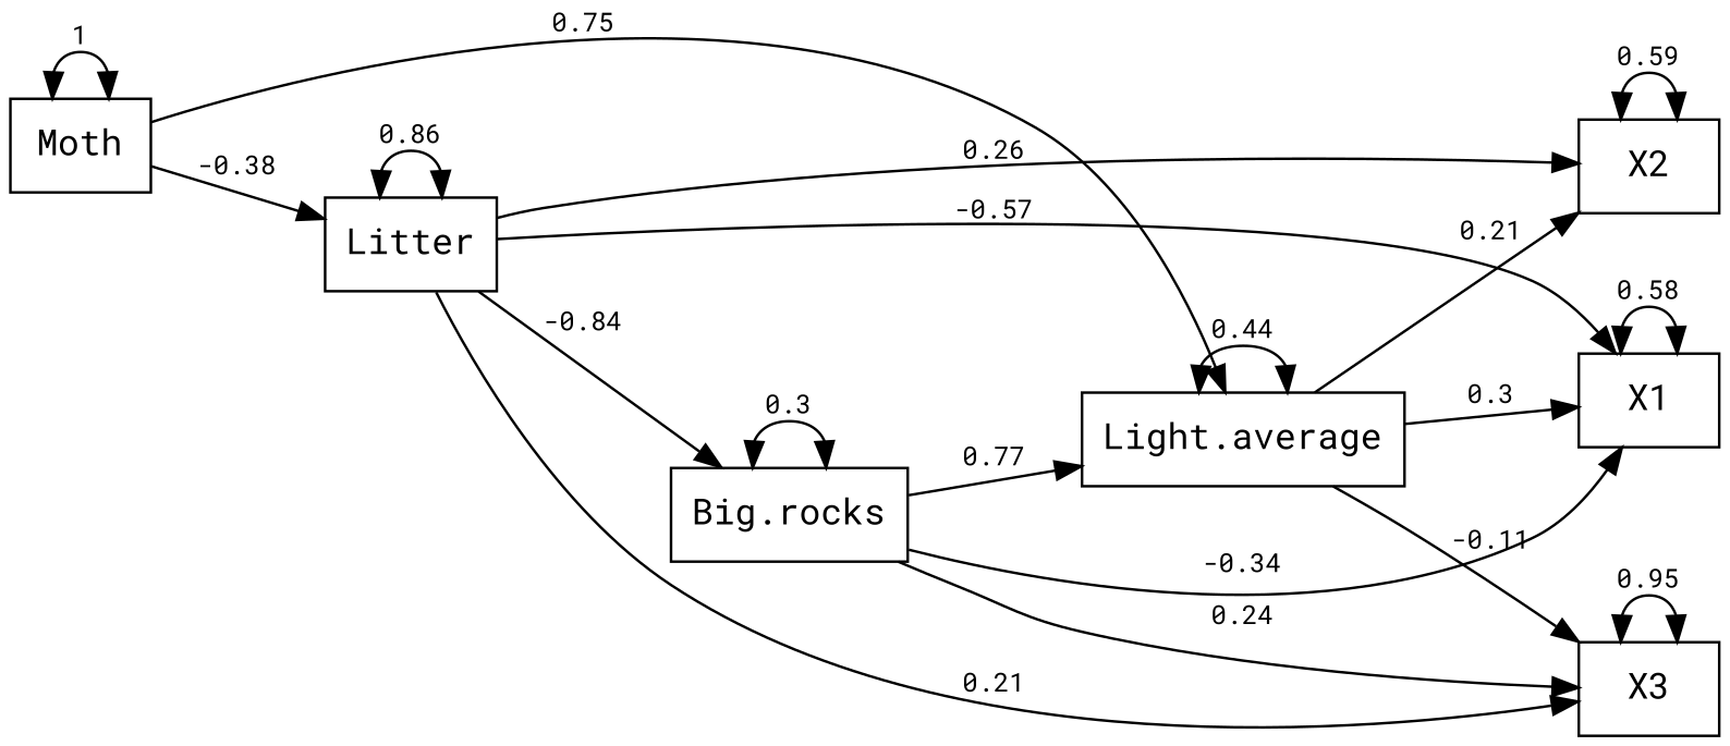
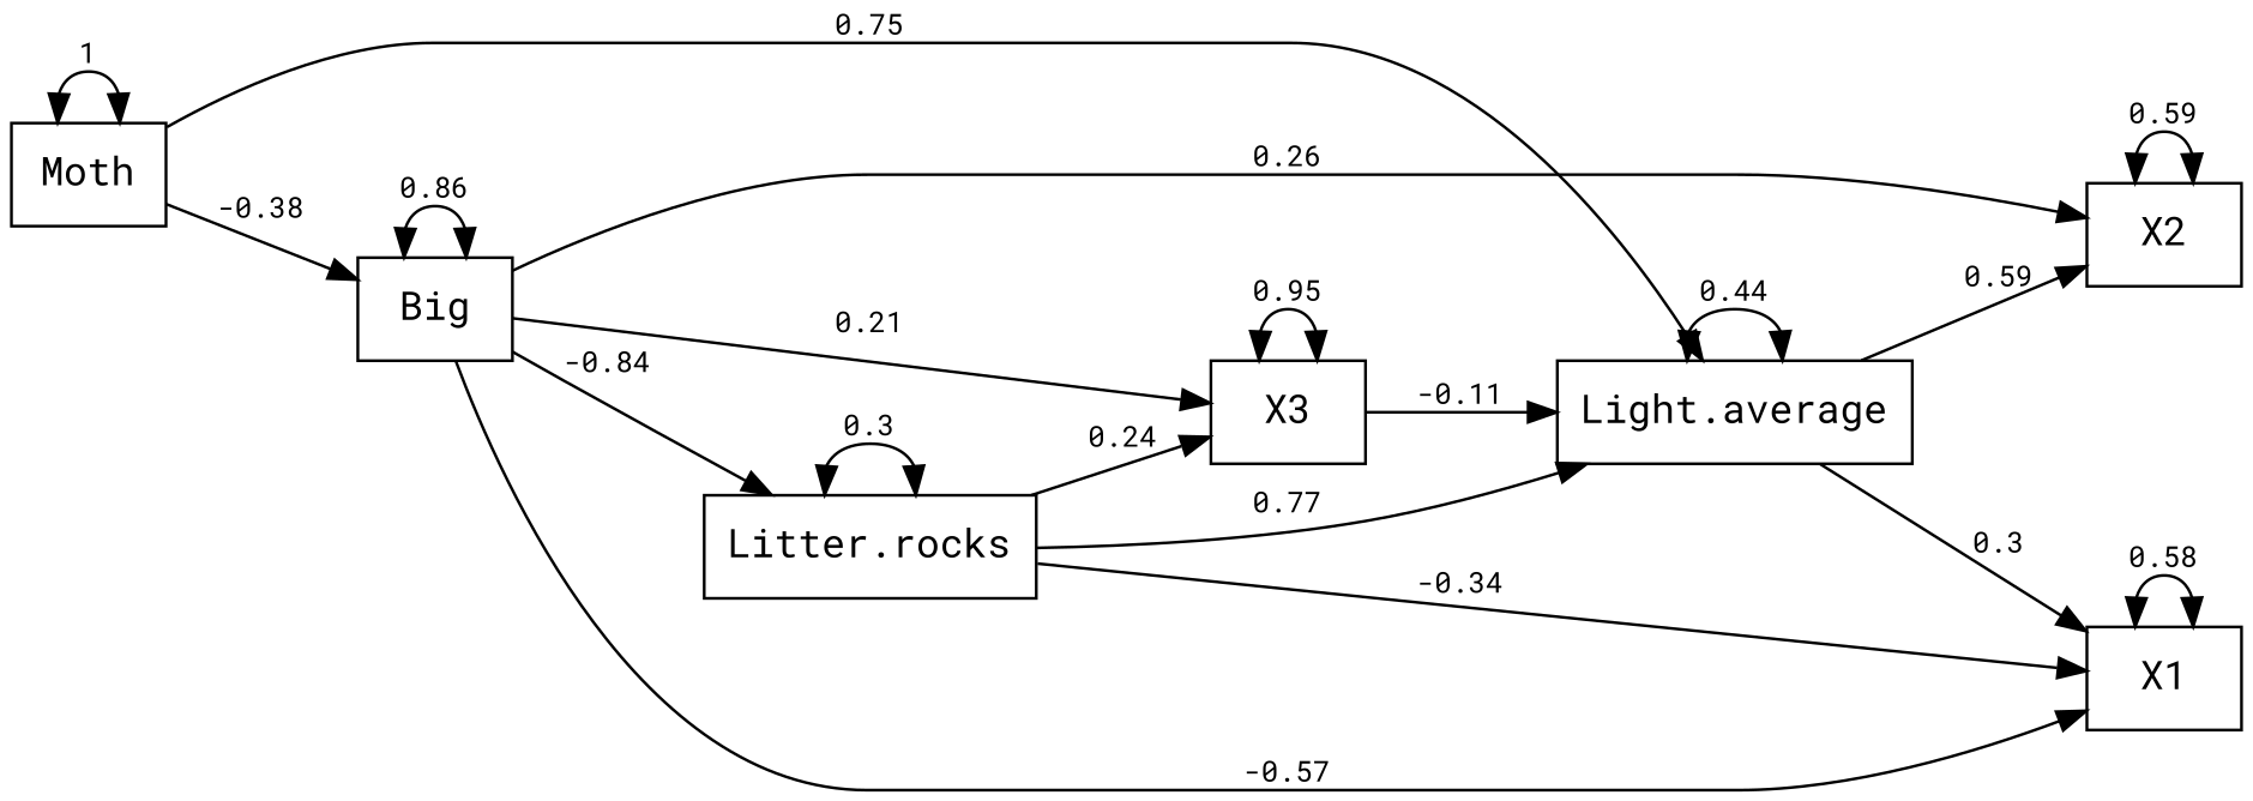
  digraph {
    fontname="Roboto Mono"
    rankdir=LR
    node [fontname="Roboto Mono" fontsize=14 shape=box]
    edge [fontname="Roboto Mono" fontsize=10]
    Moth
    "Light.average"
-   Litter
+   Litter [label=Big]
    X1
    X2
    X3
-   "Big.rocks"
+   "Big.rocks" [label="Litter.rocks"]
    Moth -> Moth [dir=both label=1]
    Moth -> "Light.average" [label=0.75]
    Moth -> Litter [label=-0.38]
    "Light.average" -> "Light.average" [dir=both label=0.44]
    "Light.average" -> X1 [label=0.3]
-   "Light.average" -> X2 [label=0.21]
-   "Light.average" -> X3 [label=-0.11]
+   "Light.average" -> X2 [label=0.59]
+   X3 -> "Light.average" [label=-0.11]
    Litter -> Litter [dir=both label=0.86]
    Litter -> X1 [label=-0.57]
    Litter -> X2 [label=0.26]
    Litter -> X3 [label=0.21]
    Litter -> "Big.rocks" [label=-0.84]
    X1 -> X1 [dir=both label=0.58]
    X2 -> X2 [dir=both label=0.59]
    X3 -> X3 [dir=both label=0.95]
    "Big.rocks" -> "Light.average" [label=0.77]
    "Big.rocks" -> X1 [label=-0.34]
    "Big.rocks" -> X3 [label=0.24]
    "Big.rocks" -> "Big.rocks" [dir=both label=0.3]
  }
